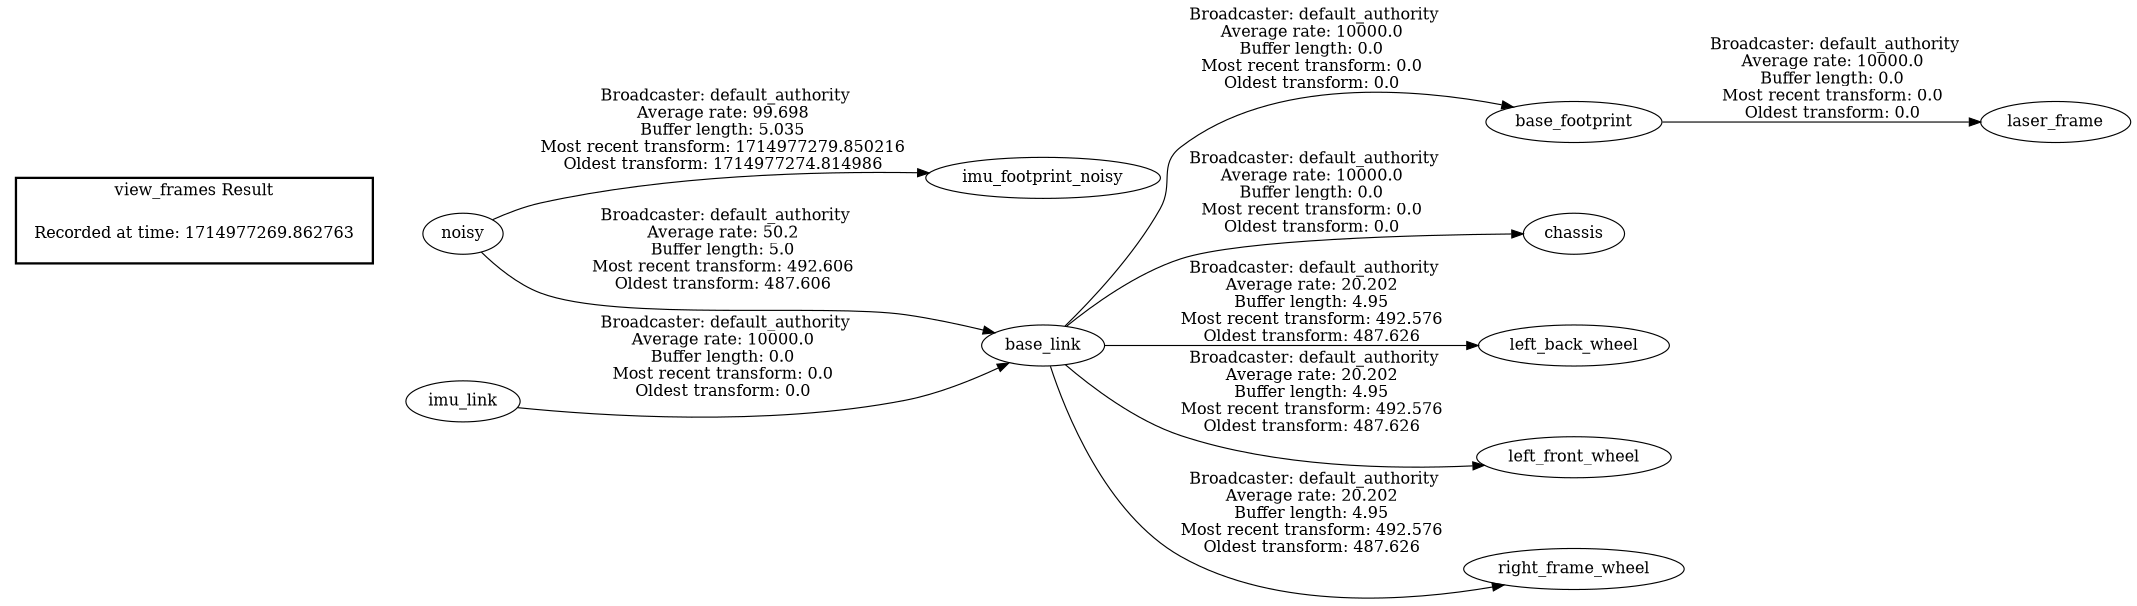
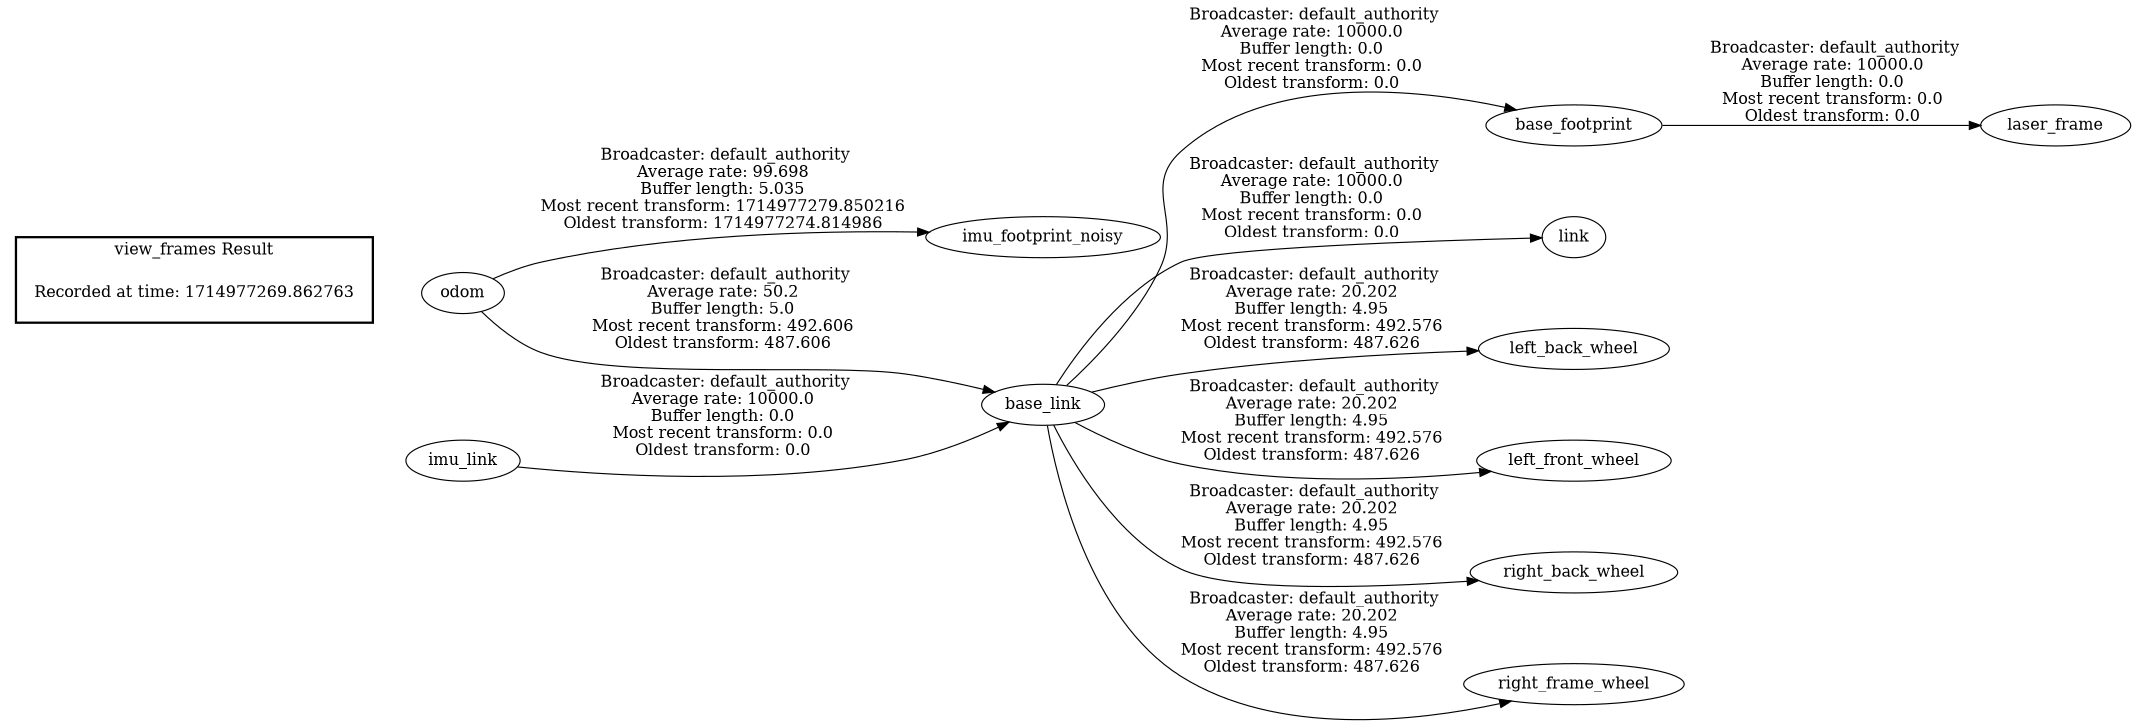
  digraph {
    rankdir=LR
    n1 [label="Recorded at time: 1714977269.862763" shape=plaintext]
-   odom [label=noisy]
+   odom
    n3 [label=imu_footprint_noisy]
    base_link
    base_footprint
-   chassis
+   chassis [label=link]
    left_back_wheel
    left_front_wheel
+   right_back_wheel
    n10 [label=right_frame_wheel]
    laser_frame
    imu_link
    subgraph cluster_1 {
      color=black
      label="view_frames Result"
      style=bold
      n1
    }
    n1 -> odom [style=invis]
    odom -> n3 [label=" Broadcaster: default_authority\nAverage rate: 99.698\nBuffer length: 5.035\nMost recent transform: 1714977279.850216\nOldest transform: 1714977274.814986\n"]
    odom -> base_link [label=" Broadcaster: default_authority\nAverage rate: 50.2\nBuffer length: 5.0\nMost recent transform: 492.606\nOldest transform: 487.606\n"]
    base_link -> base_footprint [label=" Broadcaster: default_authority\nAverage rate: 10000.0\nBuffer length: 0.0\nMost recent transform: 0.0\nOldest transform: 0.0\n"]
    base_link -> chassis [label=" Broadcaster: default_authority\nAverage rate: 10000.0\nBuffer length: 0.0\nMost recent transform: 0.0\nOldest transform: 0.0\n"]
    base_link -> left_back_wheel [label=" Broadcaster: default_authority\nAverage rate: 20.202\nBuffer length: 4.95\nMost recent transform: 492.576\nOldest transform: 487.626\n"]
    base_link -> left_front_wheel [label=" Broadcaster: default_authority\nAverage rate: 20.202\nBuffer length: 4.95\nMost recent transform: 492.576\nOldest transform: 487.626\n"]
+   base_link -> right_back_wheel [label=" Broadcaster: default_authority\nAverage rate: 20.202\nBuffer length: 4.95\nMost recent transform: 492.576\nOldest transform: 487.626\n"]
    base_link -> n10 [label=" Broadcaster: default_authority\nAverage rate: 20.202\nBuffer length: 4.95\nMost recent transform: 492.576\nOldest transform: 487.626\n"]
    base_footprint -> laser_frame [label=" Broadcaster: default_authority\nAverage rate: 10000.0\nBuffer length: 0.0\nMost recent transform: 0.0\nOldest transform: 0.0\n"]
    imu_link -> base_link [label=" Broadcaster: default_authority\nAverage rate: 10000.0\nBuffer length: 0.0\nMost recent transform: 0.0\nOldest transform: 0.0\n"]
  }
